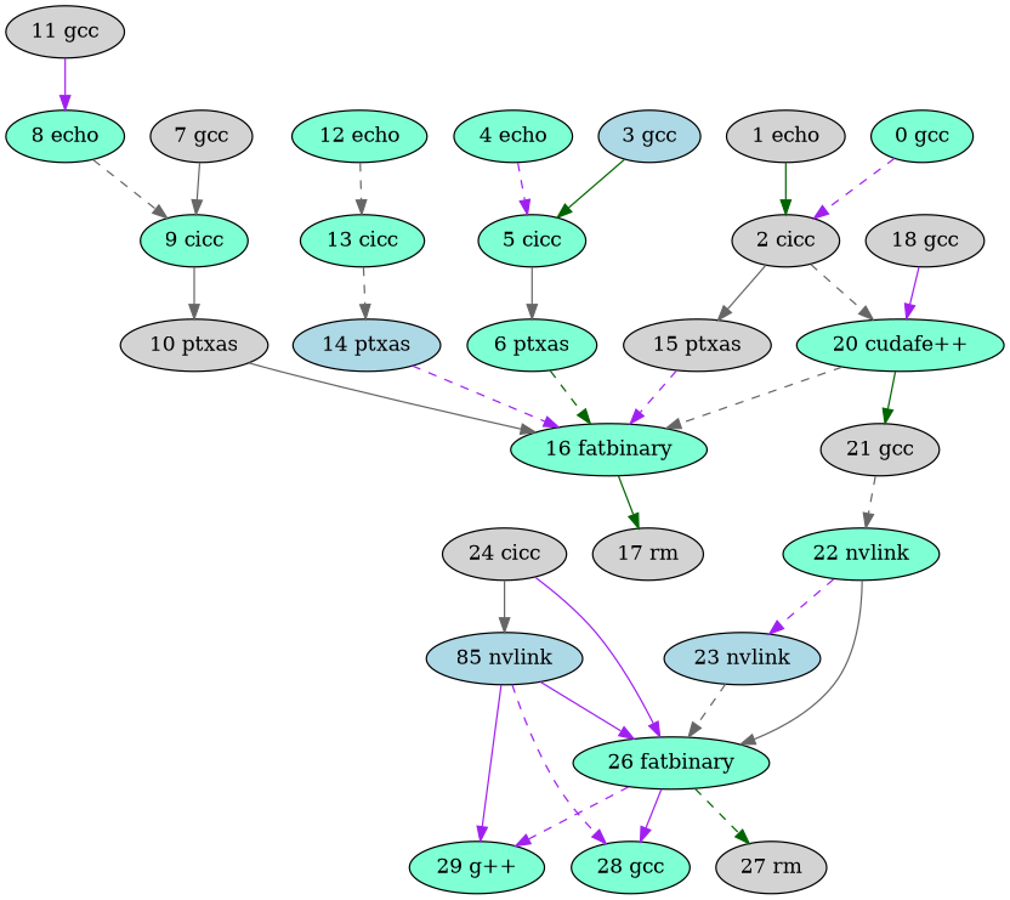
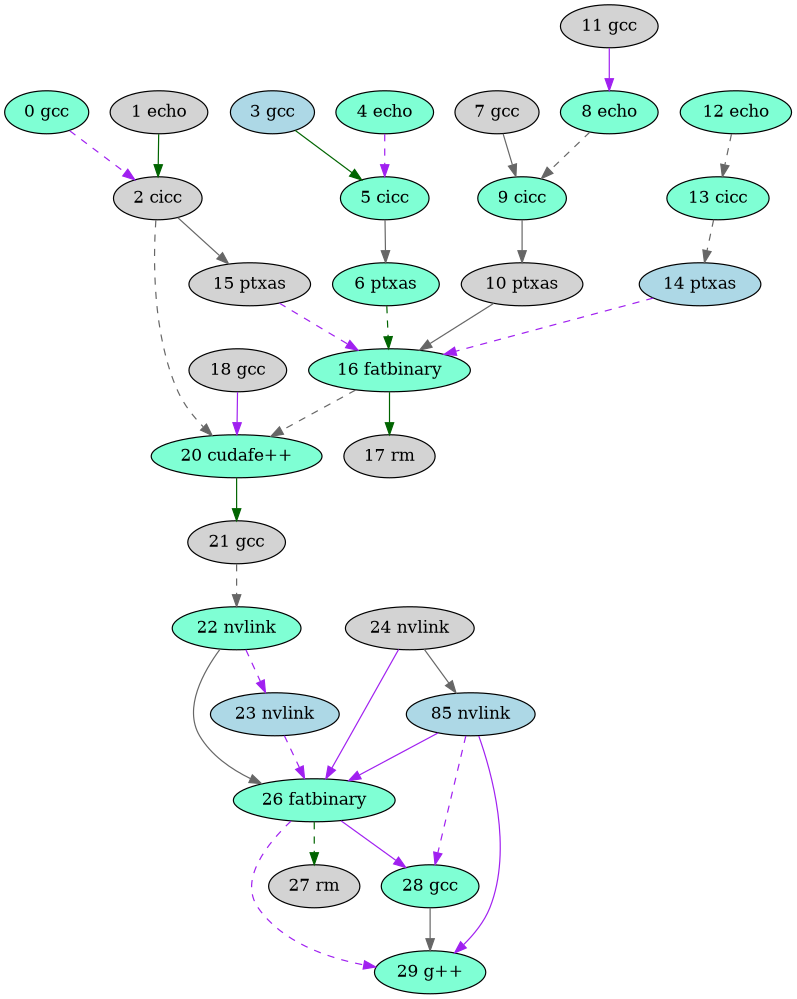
  digraph {
    node [fillcolor=aquamarine style=filled]
    edge [color=gray40 style=solid]
    "2 cicc" [fillcolor=lightgrey]
    "0 gcc"
    "15 ptxas" [fillcolor=lightgrey]
    "20 cudafe++"
    "1 echo" [fillcolor=lightgrey]
    "16 fatbinary"
    "21 gcc" [fillcolor=lightgrey]
    "3 gcc" [fillcolor=lightblue]
    "5 cicc"
    "6 ptxas"
    "4 echo"
    "17 rm" [fillcolor=lightgrey]
    "7 gcc" [fillcolor=lightgrey]
    "9 cicc"
    "10 ptxas" [fillcolor=lightgrey]
    "8 echo"
    "11 gcc" [fillcolor=lightgrey]
    "14 ptxas" [fillcolor=lightblue]
    "13 cicc"
    "12 echo"
    "18 gcc" [fillcolor=lightgrey]
    "22 nvlink"
    "23 nvlink" [fillcolor=lightblue]
    "26 fatbinary"
    "28 gcc"
    "29 g++"
    "27 rm" [fillcolor=lightgrey]
-   "24 nvlink" [fillcolor=lightgrey label="24 cicc"]
+   "24 nvlink" [fillcolor=lightgrey]
    n29 [fillcolor=lightblue label="85 nvlink"]
    "2 cicc" -> "15 ptxas"
    "2 cicc" -> "20 cudafe++" [style=dashed]
    "0 gcc" -> "2 cicc" [color=purple style=dashed]
    "15 ptxas" -> "16 fatbinary" [color=purple style=dashed]
    "20 cudafe++" -> "21 gcc" [color=darkgreen]
    "1 echo" -> "2 cicc" [color=darkgreen]
-   "20 cudafe++" -> "16 fatbinary" [style=dashed]
+   "16 fatbinary" -> "20 cudafe++" [style=dashed]
    "16 fatbinary" -> "17 rm" [color=darkgreen]
    "21 gcc" -> "22 nvlink" [style=dashed]
    "3 gcc" -> "5 cicc" [color=darkgreen]
    "5 cicc" -> "6 ptxas"
    "6 ptxas" -> "16 fatbinary" [color=darkgreen style=dashed]
    "4 echo" -> "5 cicc" [color=purple style=dashed]
    "7 gcc" -> "9 cicc"
    "9 cicc" -> "10 ptxas"
    "10 ptxas" -> "16 fatbinary"
    "8 echo" -> "9 cicc" [style=dashed]
    "11 gcc" -> "8 echo" [color=purple]
    "14 ptxas" -> "16 fatbinary" [color=purple style=dashed]
    "13 cicc" -> "14 ptxas" [style=dashed]
    "12 echo" -> "13 cicc" [style=dashed]
    "18 gcc" -> "20 cudafe++" [color=purple]
    "22 nvlink" -> "23 nvlink" [color=purple style=dashed]
    "22 nvlink" -> "26 fatbinary"
-   "23 nvlink" -> "26 fatbinary" [style=dashed]
+   "23 nvlink" -> "26 fatbinary" [color=purple style=dashed]
    "26 fatbinary" -> "28 gcc" [color=purple]
    "26 fatbinary" -> "29 g++" [color=purple style=dashed]
    "26 fatbinary" -> "27 rm" [color=darkgreen style=dashed]
+   "28 gcc" -> "29 g++"
    "24 nvlink" -> "26 fatbinary" [color=purple]
    "24 nvlink" -> n29
    n29 -> "26 fatbinary" [color=purple]
    n29 -> "28 gcc" [color=purple style=dashed]
    n29 -> "29 g++" [color=purple]
  }
